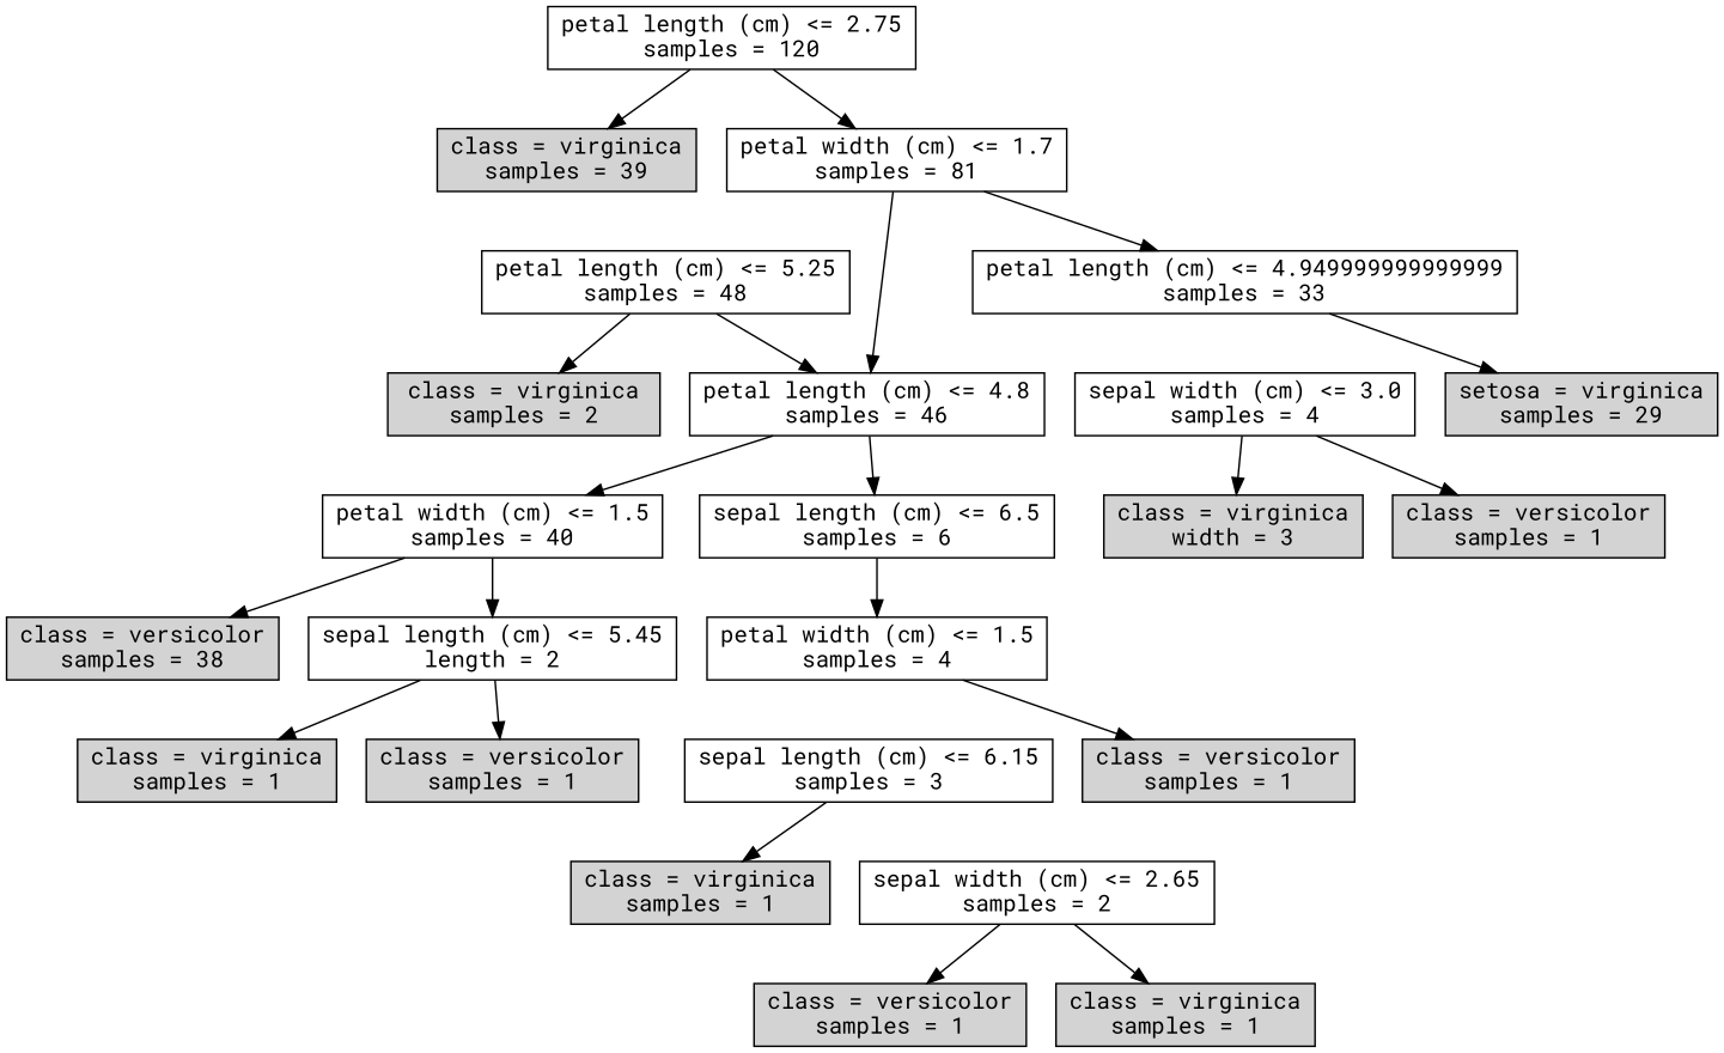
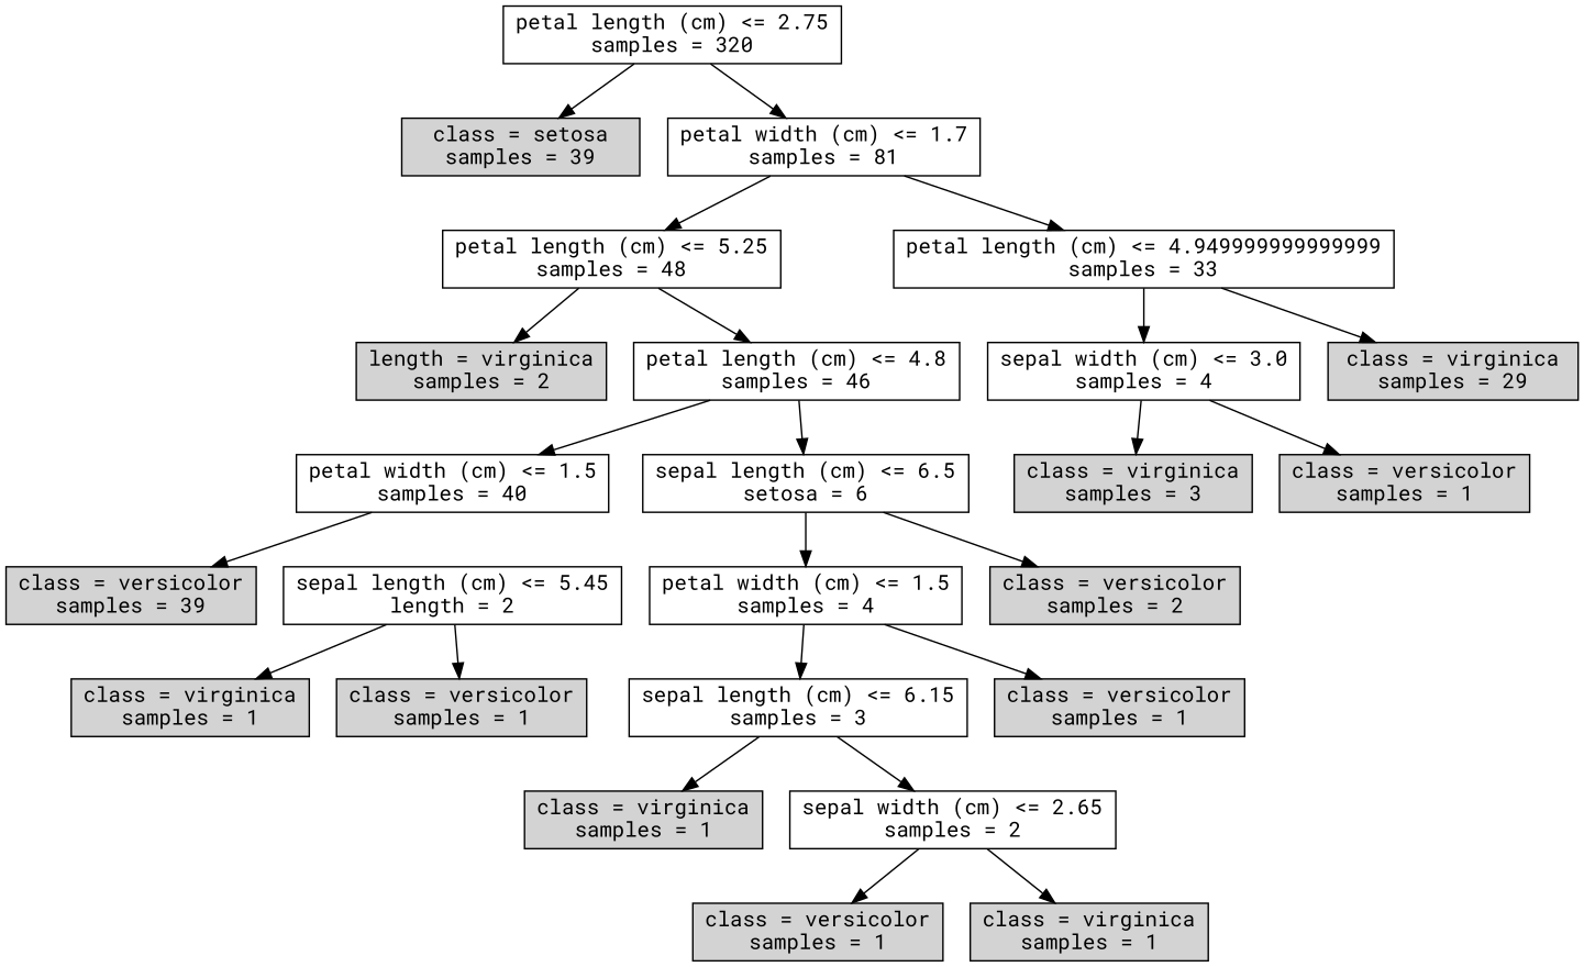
  digraph {
    fontname="Roboto Mono"
    node [fontname="Roboto Mono" shape=box style=filled]
    edge [fontname="Roboto Mono"]
-   n1 [label="petal length (cm) <= 2.75\nsamples = 120" style=""]
-   n2 [label="class = virginica\nsamples = 39"]
+   n1 [label="petal length (cm) <= 2.75\nsamples = 320" style=""]
+   n2 [label="class = setosa\nsamples = 39"]
    n3 [label="petal width (cm) <= 1.7\nsamples = 81" style=""]
    n4 [label="petal length (cm) <= 5.25\nsamples = 48" style=""]
    n5 [label="petal length (cm) <= 4.949999999999999\nsamples = 33" style=""]
    n6 [label="petal length (cm) <= 4.8\nsamples = 46" style=""]
-   n7 [label="class = virginica\nsamples = 2"]
+   n7 [label="length = virginica\nsamples = 2"]
    n8 [label="sepal width (cm) <= 3.0\nsamples = 4" style=""]
-   n9 [label="setosa = virginica\nsamples = 29"]
+   n9 [label="class = virginica\nsamples = 29"]
    n10 [label="petal width (cm) <= 1.5\nsamples = 40" style=""]
-   n11 [label="sepal length (cm) <= 6.5\nsamples = 6" style=""]
-   n12 [label="class = versicolor\nsamples = 38"]
+   n11 [label="sepal length (cm) <= 6.5\nsetosa = 6" style=""]
+   n12 [label="class = versicolor\nsamples = 39"]
    n13 [label="sepal length (cm) <= 5.45\nlength = 2" style=""]
    n14 [label="petal width (cm) <= 1.5\nsamples = 4" style=""]
+   n15 [label="class = versicolor\nsamples = 2"]
    n16 [label="class = virginica\nsamples = 1"]
    n17 [label="class = versicolor\nsamples = 1"]
    n18 [label="sepal length (cm) <= 6.15\nsamples = 3" style=""]
    n19 [label="class = versicolor\nsamples = 1"]
    n20 [label="class = virginica\nsamples = 1"]
    n21 [label="sepal width (cm) <= 2.65\nsamples = 2" style=""]
    n22 [label="class = versicolor\nsamples = 1"]
    n23 [label="class = virginica\nsamples = 1"]
-   n24 [label="class = virginica\nwidth = 3"]
+   n24 [label="class = virginica\nsamples = 3"]
    n25 [label="class = versicolor\nsamples = 1"]
    n1 -> n2
    n1 -> n3
-   n3 -> n6
+   n3 -> n4
    n3 -> n5
    n4 -> n6
    n4 -> n7
+   n5 -> n8
    n5 -> n9
    n6 -> n10
    n6 -> n11
    n8 -> n24
    n8 -> n25
    n10 -> n12
-   n10 -> n13
    n11 -> n14
+   n11 -> n15
    n13 -> n16
    n13 -> n17
+   n14 -> n18
    n14 -> n19
    n18 -> n20
+   n18 -> n21
    n21 -> n22
    n21 -> n23
  }
